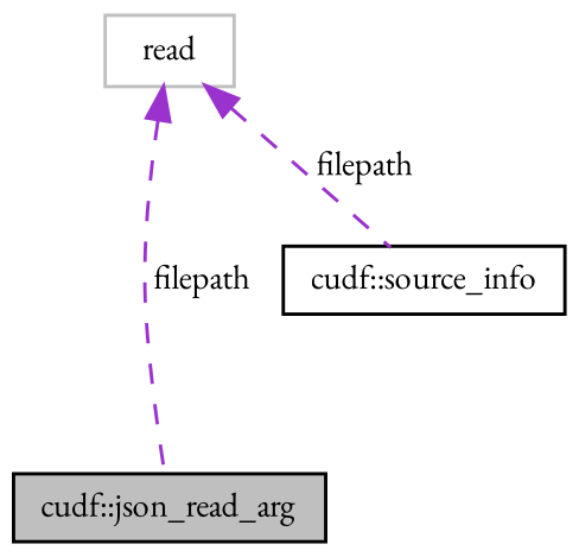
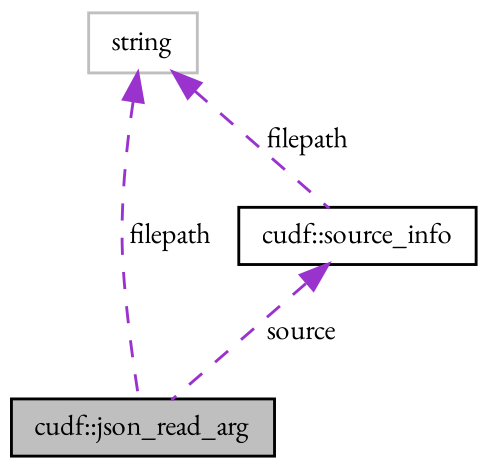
  digraph {
    fontname="EB Garamond"
    node [color=black fillcolor=white fontname="EB Garamond" fontsize=10 shape=record style=filled]
    edge [color=darkorchid3 dir=back fontname="EB Garamond" fontsize=10 labelfontname=Helvetica labelfontsize=10 style=dashed]
    n1 [fillcolor=grey75 fontcolor=black height=0.2 label="cudf::json_read_arg" width=0.4]
-   n2 [color=grey75 height=0.2 label=read width=0.4]
+   n2 [color=grey75 height=0.2 label=string width=0.4]
    n3 [height=0.2 label="cudf::source_info" width=0.4]
    n2 -> n1 [label=" filepath"]
    n2 -> n3 [label=" filepath"]
+   n3 -> n1 [label=" source"]
  }
